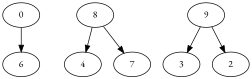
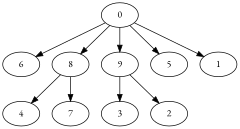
  digraph {
    "Duplicate states"=0
    GraphType=Fork
    "Max states in OPEN"=0
    Modes="120000ms; topo-ordered tasks, ; Pruning: task equivalence, fixed order ready list, ; F-value: ; Optimisation: best schedule length (SL) optimisation on equal, "
    NumberOfTasks=10
    "Pruned using list schedule length"=87
    "States removed from OPEN"=0
    TargetSystem="Homogeneous-2"
    "Time to schedule (ms)"=126
    "Total idle time"=99
    "Total schedule length"=300
    "Total sequential time"=499
    "Total states created"=374
    fontname="EB Garamond"
    node [Processor=0 Weight=48 fontname="EB Garamond"]
    edge [Weight=3 fontname="EB Garamond"]
    0 ["Finish time"=96 "Start time"=0 Weight=96]
    6 ["Finish time"=154 "Start time"=96 Weight=58]
    8 ["Finish time"=147 Processor=1 "Start time"=99]
    9 ["Finish time"=279 "Start time"=231]
+   5 ["Finish time"=231 "Start time"=202 Weight=29]
+   1 ["Finish time"=298 "Start time"=279 Weight=19]
    3 ["Finish time"=214 Processor=1 "Start time"=147 Weight=67]
    4 ["Finish time"=281 Processor=1 "Start time"=214 Weight=67]
    7 ["Finish time"=202 "Start time"=154]
    2 ["Finish time"=300 Processor=1 "Start time"=281 Weight=19]
    0 -> 6 [Weight=2]
+   0 -> 8
+   0 -> 9 [Weight=7]
+   0 -> 5 [Weight=6]
+   0 -> 1 [Weight=8]
    8 -> 4 [Weight=8]
    8 -> 7
    9 -> 3 [Weight=4]
    9 -> 2 [Weight=9]
  }
